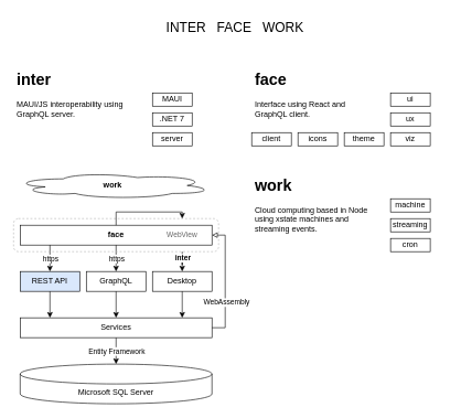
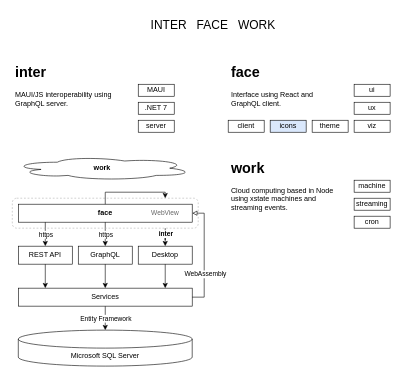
  <mxCell id="0" />
  <mxCell id="1" parent="0" />
  <mxCell id="2" value="" style="group" vertex="1" connectable="0" parent="1"><mxGeometry x="380" y="100" width="270" height="120" as="geometry" /></mxCell>
  <mxCell id="3" value="&lt;h1&gt;face&lt;/h1&gt;&lt;p&gt;Interface using React and GraphQL client.&lt;/p&gt;" style="text;html=1;strokeColor=none;fillColor=none;spacing=5;spacingTop=-20;whiteSpace=wrap;overflow=hidden;rounded=0;" parent="2" vertex="1"><mxGeometry width="190" height="120" as="geometry" /></mxCell>
  <mxCell id="4" value="ui" style="rounded=0;whiteSpace=wrap;html=1;" parent="2" vertex="1"><mxGeometry x="210" y="40" width="60" height="20" as="geometry" /></mxCell>
- <mxCell id="5" value="icons" style="rounded=0;whiteSpace=wrap;html=1;" parent="2" vertex="1"><mxGeometry x="70" y="100" width="60" height="20" as="geometry" /></mxCell>
+ <mxCell id="5" value="icons" style="rounded=0;whiteSpace=wrap;html=1;fillColor=#dae8fc;" parent="2" vertex="1"><mxGeometry x="70" y="100" width="60" height="20" as="geometry" /></mxCell>
  <mxCell id="6" value="client" style="rounded=0;whiteSpace=wrap;html=1;" parent="2" vertex="1"><mxGeometry y="100" width="60" height="20" as="geometry" /></mxCell>
  <mxCell id="7" value="ux" style="rounded=0;whiteSpace=wrap;html=1;" parent="2" vertex="1"><mxGeometry x="210" y="70" width="60" height="20" as="geometry" /></mxCell>
  <mxCell id="8" value="viz" style="rounded=0;whiteSpace=wrap;html=1;" parent="2" vertex="1"><mxGeometry x="210" y="100" width="60" height="20" as="geometry" /></mxCell>
  <mxCell id="9" value="theme" style="rounded=0;whiteSpace=wrap;html=1;" vertex="1" parent="2"><mxGeometry x="140" y="100" width="60" height="20" as="geometry" /></mxCell>
  <mxCell id="10" value="" style="group" vertex="1" connectable="0" parent="1"><mxGeometry x="20" y="100" width="310" height="160" as="geometry" /></mxCell>
  <mxCell id="11" value="&lt;h1&gt;inter&lt;/h1&gt;&lt;p&gt;MAUI/JS interoperability using GraphQL server.&lt;/p&gt;" style="text;html=1;strokeColor=none;fillColor=none;spacing=5;spacingTop=-20;whiteSpace=wrap;overflow=hidden;rounded=0;" parent="10" vertex="1"><mxGeometry width="190" height="120" as="geometry" /></mxCell>
  <mxCell id="12" value=".NET 7" style="rounded=0;whiteSpace=wrap;html=1;" parent="10" vertex="1"><mxGeometry x="210" y="70" width="60" height="20" as="geometry" /></mxCell>
  <mxCell id="13" value="server" style="rounded=0;whiteSpace=wrap;html=1;" parent="10" vertex="1"><mxGeometry x="210" y="100" width="60" height="20" as="geometry" /></mxCell>
  <mxCell id="14" value="MAUI" style="rounded=0;whiteSpace=wrap;html=1;" vertex="1" parent="10"><mxGeometry x="210" y="40" width="60" height="20" as="geometry" /></mxCell>
  <mxCell id="15" value="" style="group" vertex="1" connectable="0" parent="1"><mxGeometry x="380" y="260" width="270" height="120" as="geometry" /></mxCell>
  <mxCell id="16" value="&lt;h1&gt;work&lt;/h1&gt;&lt;p&gt;Cloud computing based in Node using xstate machines and streaming events.&lt;/p&gt;" style="text;html=1;strokeColor=none;fillColor=none;spacing=5;spacingTop=-20;whiteSpace=wrap;overflow=hidden;rounded=0;" parent="15" vertex="1"><mxGeometry width="190" height="120" as="geometry" /></mxCell>
  <mxCell id="17" value="machine" style="rounded=0;whiteSpace=wrap;html=1;" parent="15" vertex="1"><mxGeometry x="210" y="40" width="60" height="20" as="geometry" /></mxCell>
  <mxCell id="18" value="cron" style="rounded=0;whiteSpace=wrap;html=1;" parent="15" vertex="1"><mxGeometry x="210" y="100" width="60" height="20" as="geometry" /></mxCell>
  <mxCell id="19" value="streaming" style="rounded=0;whiteSpace=wrap;html=1;" vertex="1" parent="15"><mxGeometry x="210" y="70" width="60" height="20" as="geometry" /></mxCell>
  <mxCell id="20" value="" style="group" vertex="1" connectable="0" parent="1"><mxGeometry x="20" y="260" width="320" height="350" as="geometry" /></mxCell>
  <mxCell id="21" value="Microsoft SQL Server" style="shape=cylinder3;whiteSpace=wrap;html=1;boundedLbl=1;backgroundOutline=1;size=15;" vertex="1" parent="20"><mxGeometry x="10" y="290" width="290" height="60" as="geometry" /></mxCell>
  <mxCell id="22" value="" style="edgeStyle=orthogonalEdgeStyle;rounded=0;orthogonalLoop=1;jettySize=auto;html=1;" edge="1" parent="20" source="24" target="21"><mxGeometry relative="1" as="geometry" /></mxCell>
  <mxCell id="23" value="Entity Framework" style="edgeLabel;html=1;align=center;verticalAlign=middle;resizable=0;points=[];" vertex="1" connectable="0" parent="22"><mxGeometry x="-0.017" relative="1" as="geometry"><mxPoint as="offset" /></mxGeometry></mxCell>
  <mxCell id="24" value="Services" style="rounded=0;whiteSpace=wrap;html=1;" vertex="1" parent="20"><mxGeometry x="10" y="220" width="290" height="30" as="geometry" /></mxCell>
  <mxCell id="25" value="Desktop" style="rounded=0;whiteSpace=wrap;html=1;" vertex="1" parent="20"><mxGeometry x="210" y="150" width="90" height="30" as="geometry" /></mxCell>
- <mxCell id="26" value="REST API" style="rounded=0;whiteSpace=wrap;html=1;fillColor=#dae8fc;" vertex="1" parent="20"><mxGeometry x="10" y="150" width="90" height="30" as="geometry" /></mxCell>
+ <mxCell id="26" value="REST API" style="rounded=0;whiteSpace=wrap;html=1;" vertex="1" parent="20"><mxGeometry x="10" y="150" width="90" height="30" as="geometry" /></mxCell>
  <mxCell id="27" value="GraphQL" style="rounded=0;whiteSpace=wrap;html=1;" vertex="1" parent="20"><mxGeometry x="110" y="150" width="90" height="30" as="geometry" /></mxCell>
  <mxCell id="28" value="&lt;b&gt;face&lt;/b&gt;" style="rounded=0;whiteSpace=wrap;html=1;" vertex="1" parent="20"><mxGeometry x="10" y="80" width="290" height="30" as="geometry" /></mxCell>
  <mxCell id="29" value="" style="edgeStyle=orthogonalEdgeStyle;rounded=0;orthogonalLoop=1;jettySize=auto;html=1;" edge="1" parent="20" source="31" target="26"><mxGeometry relative="1" as="geometry" /></mxCell>
  <mxCell id="30" value="https" style="edgeLabel;html=1;align=center;verticalAlign=middle;resizable=0;points=[];" vertex="1" connectable="0" parent="29"><mxGeometry x="0.283" y="-2" relative="1" as="geometry"><mxPoint x="2" y="-6" as="offset" /></mxGeometry></mxCell>
  <mxCell id="31" value="" style="rounded=0;whiteSpace=wrap;html=1;fillColor=none;strokeColor=none;" vertex="1" parent="20"><mxGeometry x="10" y="80" width="90" height="30" as="geometry" /></mxCell>
  <mxCell id="32" value="" style="edgeStyle=orthogonalEdgeStyle;rounded=0;orthogonalLoop=1;jettySize=auto;html=1;" edge="1" parent="20" source="34" target="27"><mxGeometry relative="1" as="geometry" /></mxCell>
  <mxCell id="33" value="https" style="edgeLabel;html=1;align=center;verticalAlign=middle;resizable=0;points=[];" vertex="1" connectable="0" parent="32"><mxGeometry x="-0.317" y="2" relative="1" as="geometry"><mxPoint x="-2" y="6" as="offset" /></mxGeometry></mxCell>
  <mxCell id="34" value="" style="rounded=0;whiteSpace=wrap;html=1;fillColor=none;strokeColor=none;" vertex="1" parent="20"><mxGeometry x="110" y="80" width="90" height="30" as="geometry" /></mxCell>
  <mxCell id="35" value="" style="edgeStyle=orthogonalEdgeStyle;rounded=0;orthogonalLoop=1;jettySize=auto;html=1;" edge="1" parent="20" source="37" target="25"><mxGeometry relative="1" as="geometry" /></mxCell>
  <mxCell id="36" value="&lt;b&gt;inter&lt;/b&gt;" style="edgeLabel;html=1;align=center;verticalAlign=middle;resizable=0;points=[];" vertex="1" connectable="0" parent="35"><mxGeometry x="0.133" relative="1" as="geometry"><mxPoint y="-3" as="offset" /></mxGeometry></mxCell>
  <mxCell id="37" value="WebView" style="rounded=0;whiteSpace=wrap;html=1;strokeColor=none;fillColor=none;dashed=1;fontColor=#666666;fontSize=11;" vertex="1" parent="20"><mxGeometry x="200" y="70" width="110" height="50" as="geometry" /></mxCell>
  <mxCell id="38" value="" style="rounded=0;whiteSpace=wrap;html=1;fillColor=none;strokeColor=none;" vertex="1" parent="20"><mxGeometry x="10" y="220" width="90" height="30" as="geometry" /></mxCell>
  <mxCell id="39" value="" style="edgeStyle=orthogonalEdgeStyle;rounded=0;orthogonalLoop=1;jettySize=auto;html=1;" edge="1" parent="20" source="26" target="38"><mxGeometry relative="1" as="geometry" /></mxCell>
  <mxCell id="40" value="" style="rounded=0;whiteSpace=wrap;html=1;fillColor=none;strokeColor=none;" vertex="1" parent="20"><mxGeometry x="110" y="220" width="90" height="30" as="geometry" /></mxCell>
  <mxCell id="41" value="" style="edgeStyle=orthogonalEdgeStyle;rounded=0;orthogonalLoop=1;jettySize=auto;html=1;" edge="1" parent="20" source="27" target="40"><mxGeometry relative="1" as="geometry" /></mxCell>
  <mxCell id="42" value="" style="rounded=0;whiteSpace=wrap;html=1;fillColor=none;strokeColor=none;" vertex="1" parent="20"><mxGeometry x="210" y="220" width="90" height="30" as="geometry" /></mxCell>
  <mxCell id="43" style="edgeStyle=orthogonalEdgeStyle;rounded=0;orthogonalLoop=1;jettySize=auto;html=1;entryX=1;entryY=0.5;entryDx=0;entryDy=0;exitX=1;exitY=0.5;exitDx=0;exitDy=0;endArrow=block;endFill=0;" edge="1" parent="20" source="42" target="28"><mxGeometry relative="1" as="geometry"><mxPoint x="360" y="140" as="targetPoint" /><Array as="points"><mxPoint x="320" y="235" /><mxPoint x="320" y="95" /></Array></mxGeometry></mxCell>
  <mxCell id="44" value="WebAssembly" style="edgeLabel;html=1;align=center;verticalAlign=middle;resizable=0;points=[];" vertex="1" connectable="0" parent="43"><mxGeometry x="-0.2" y="-1" relative="1" as="geometry"><mxPoint y="13" as="offset" /></mxGeometry></mxCell>
  <mxCell id="45" value="" style="edgeStyle=orthogonalEdgeStyle;rounded=0;orthogonalLoop=1;jettySize=auto;html=1;" edge="1" parent="20" source="25" target="42"><mxGeometry relative="1" as="geometry" /></mxCell>
  <mxCell id="46" value="" style="rounded=1;whiteSpace=wrap;html=1;fillColor=none;dashed=1;strokeColor=#B3B3B3;" vertex="1" parent="20"><mxGeometry y="70" width="310" height="50" as="geometry" /></mxCell>
  <mxCell id="47" value="&lt;b&gt;work&lt;/b&gt;" style="ellipse;shape=cloud;whiteSpace=wrap;html=1;" vertex="1" parent="20"><mxGeometry width="300" height="40" as="geometry" /></mxCell>
  <mxCell id="48" style="edgeStyle=orthogonalEdgeStyle;rounded=0;orthogonalLoop=1;jettySize=auto;html=1;" edge="1" parent="20" source="28" target="37"><mxGeometry relative="1" as="geometry" /></mxCell>
  <mxCell id="49" value="INTER&amp;nbsp; &amp;nbsp;FACE&amp;nbsp; &amp;nbsp;WORK" style="text;html=1;strokeColor=none;fillColor=none;align=center;verticalAlign=middle;whiteSpace=wrap;rounded=0;fontSize=20;" vertex="1" parent="1"><mxGeometry x="35" y="20" width="640" height="40" as="geometry" /></mxCell>
